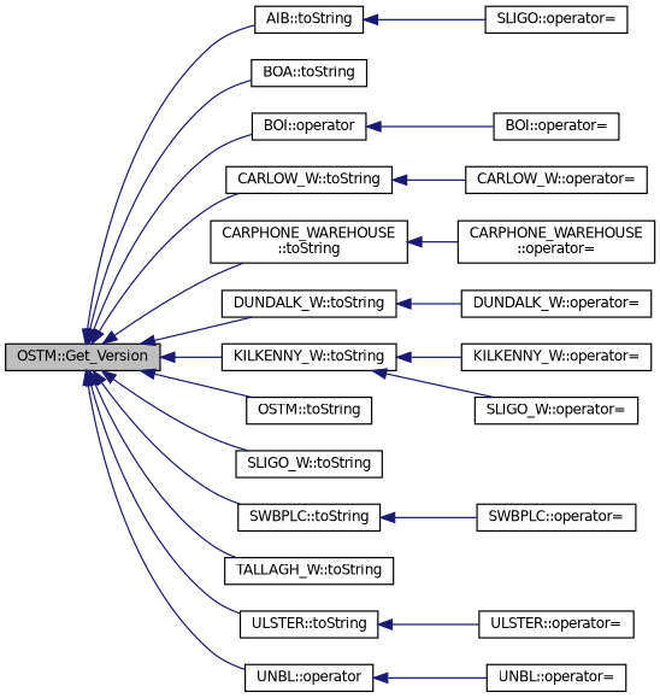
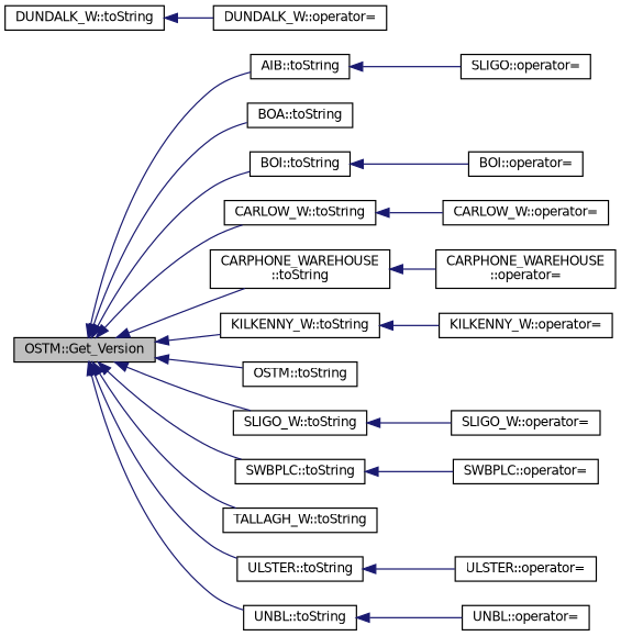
  digraph {
    rankdir=LR
    node [color=black fillcolor=white fontname=Helvetica fontsize=10 shape=record style=filled]
    edge [color=midnightblue dir=back fontname=Helvetica fontsize=10 labelfontname=Helvetica labelfontsize=10 style=solid]
    n1 [fillcolor=grey75 fontcolor=black height=0.2 label="OSTM::Get_Version" width=0.4]
    n2 [height=0.2 label="AIB::toString" width=0.4]
    n3 [height=0.2 label="BOA::toString" width=0.4]
-   n4 [height=0.2 label="BOI::operator" width=0.4]
+   n4 [height=0.2 label="BOI::toString" width=0.4]
    n5 [height=0.2 label="CARLOW_W::toString" width=0.4]
    n6 [height=0.2 label="CARPHONE_WAREHOUSE\l::toString" width=0.4]
    n7 [height=0.2 label="DUNDALK_W::toString" width=0.4]
    n8 [height=0.2 label="KILKENNY_W::toString" width=0.4]
    n9 [height=0.2 label="OSTM::toString" width=0.4]
    n10 [height=0.2 label="SLIGO_W::toString" width=0.4]
    n11 [height=0.2 label="SWBPLC::toString" width=0.4]
    n12 [height=0.2 label="TALLAGH_W::toString" width=0.4]
    n13 [height=0.2 label="ULSTER::toString" width=0.4]
-   n14 [height=0.2 label="UNBL::operator" width=0.4]
+   n14 [height=0.2 label="UNBL::toString" width=0.4]
    n15 [height=0.2 label="SLIGO::operator=" width=0.4]
    n16 [height=0.2 label="BOI::operator=" width=0.4]
    n17 [height=0.2 label="CARLOW_W::operator=" width=0.4]
    n18 [height=0.2 label="CARPHONE_WAREHOUSE\l::operator=" width=0.4]
    n19 [height=0.2 label="DUNDALK_W::operator=" width=0.4]
    n20 [height=0.2 label="KILKENNY_W::operator=" width=0.4]
    n21 [height=0.2 label="SLIGO_W::operator=" width=0.4]
    n22 [height=0.2 label="SWBPLC::operator=" width=0.4]
    n23 [height=0.2 label="ULSTER::operator=" width=0.4]
    n24 [height=0.2 label="UNBL::operator=" width=0.4]
    n1 -> n2
    n1 -> n3
    n1 -> n4
    n1 -> n5
    n1 -> n6
-   n1 -> n7
    n1 -> n8
    n1 -> n9
    n1 -> n10
    n1 -> n11
    n1 -> n12
    n1 -> n13
    n1 -> n14
    n2 -> n15
    n4 -> n16
    n5 -> n17
    n6 -> n18
    n7 -> n19
    n8 -> n20
-   n8 -> n21
+   n10 -> n21
    n11 -> n22
    n13 -> n23
    n14 -> n24
  }
